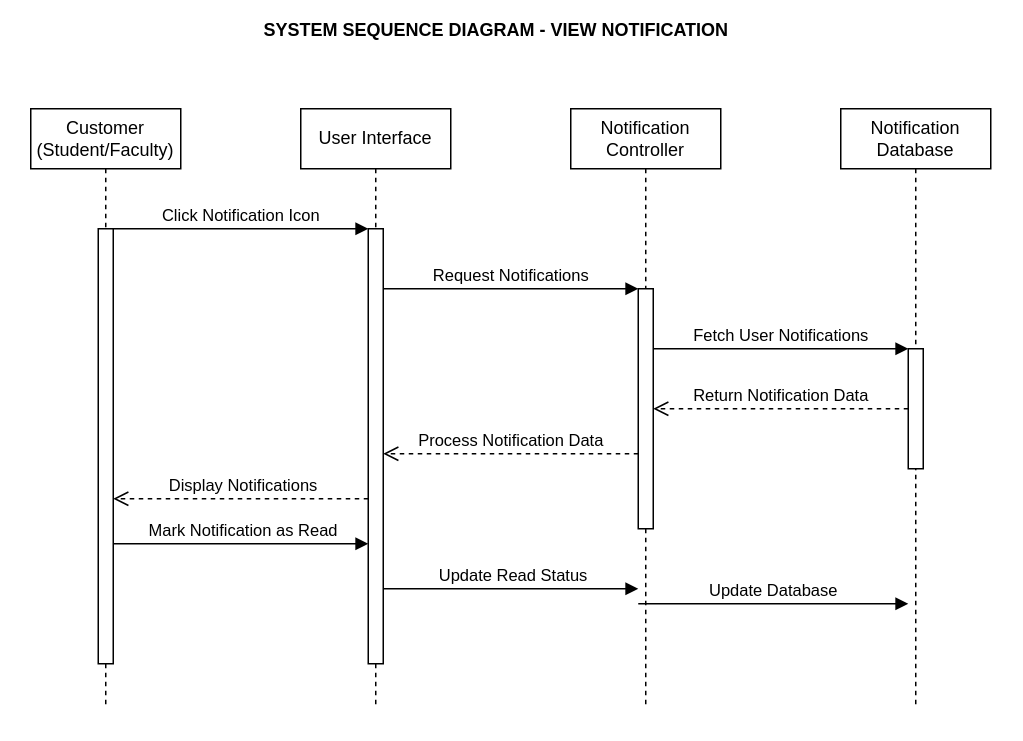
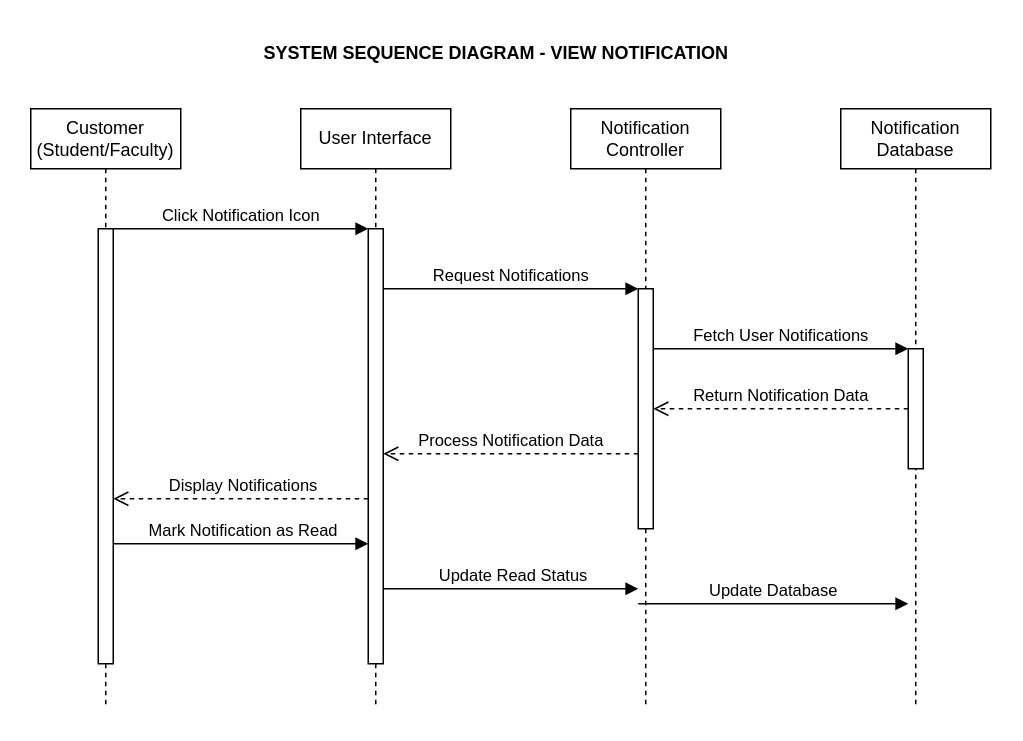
  <mxCell id="0" />
  <mxCell id="1" parent="0" />
  <mxCell id="2" value="Customer&#10;(Student/Faculty)" style="shape=umlLifeline;perimeter=lifelinePerimeter;whiteSpace=wrap;html=1;container=1;collapsible=0;recursiveResize=0;outlineConnect=0;" parent="1" vertex="1"><mxGeometry x="20" y="72" width="100" height="400" as="geometry" /></mxCell>
  <mxCell id="3" value="" style="html=1;points=[];perimeter=orthogonalPerimeter;" parent="2" vertex="1"><mxGeometry x="45" y="80" width="10" height="290" as="geometry" /></mxCell>
  <mxCell id="4" value="User Interface" style="shape=umlLifeline;perimeter=lifelinePerimeter;whiteSpace=wrap;html=1;container=1;collapsible=0;recursiveResize=0;outlineConnect=0;" parent="1" vertex="1"><mxGeometry x="200" y="72" width="100" height="400" as="geometry" /></mxCell>
  <mxCell id="5" value="" style="html=1;points=[];perimeter=orthogonalPerimeter;" parent="4" vertex="1"><mxGeometry x="45" y="80" width="10" height="290" as="geometry" /></mxCell>
  <mxCell id="6" value="Notification&#10;Controller" style="shape=umlLifeline;perimeter=lifelinePerimeter;whiteSpace=wrap;html=1;container=1;collapsible=0;recursiveResize=0;outlineConnect=0;" parent="1" vertex="1"><mxGeometry x="380" y="72" width="100" height="400" as="geometry" /></mxCell>
  <mxCell id="7" value="" style="html=1;points=[];perimeter=orthogonalPerimeter;" parent="6" vertex="1"><mxGeometry x="45" y="120" width="10" height="160" as="geometry" /></mxCell>
  <mxCell id="8" value="Notification&#10;Database" style="shape=umlLifeline;perimeter=lifelinePerimeter;whiteSpace=wrap;html=1;container=1;collapsible=0;recursiveResize=0;outlineConnect=0;" parent="1" vertex="1"><mxGeometry x="560" y="72" width="100" height="400" as="geometry" /></mxCell>
  <mxCell id="9" value="" style="html=1;points=[];perimeter=orthogonalPerimeter;" parent="8" vertex="1"><mxGeometry x="45" y="160" width="10" height="80" as="geometry" /></mxCell>
  <mxCell id="10" value="Click Notification Icon" style="html=1;verticalAlign=bottom;endArrow=block;entryX=0;entryY=0;" parent="1" source="3" target="5" edge="1"><mxGeometry relative="1" as="geometry"><mxPoint x="130" y="152" as="sourcePoint" /></mxGeometry></mxCell>
  <mxCell id="11" value="Request Notifications" style="html=1;verticalAlign=bottom;endArrow=block;" parent="1" edge="1"><mxGeometry relative="1" as="geometry"><mxPoint x="255" y="192" as="sourcePoint" /><mxPoint x="425" y="192" as="targetPoint" /></mxGeometry></mxCell>
  <mxCell id="12" value="Fetch User Notifications" style="html=1;verticalAlign=bottom;endArrow=block;entryX=0;entryY=0;" parent="1" edge="1"><mxGeometry relative="1" as="geometry"><mxPoint x="435" y="232" as="sourcePoint" /><mxPoint x="605" y="232" as="targetPoint" /></mxGeometry></mxCell>
  <mxCell id="13" value="Return Notification Data" style="html=1;verticalAlign=bottom;endArrow=open;dashed=1;endSize=8;" parent="1" edge="1"><mxGeometry relative="1" as="geometry"><mxPoint x="435" y="272" as="targetPoint" /><mxPoint x="605" y="272" as="sourcePoint" /></mxGeometry></mxCell>
  <mxCell id="14" value="Process Notification Data" style="html=1;verticalAlign=bottom;endArrow=open;dashed=1;endSize=8;" parent="1" edge="1"><mxGeometry relative="1" as="geometry"><mxPoint x="255" y="302" as="targetPoint" /><mxPoint x="425" y="302" as="sourcePoint" /></mxGeometry></mxCell>
  <mxCell id="15" value="&amp;nbsp;Display Notifications" style="html=1;verticalAlign=bottom;endArrow=open;dashed=1;endSize=8;" parent="1" edge="1"><mxGeometry relative="1" as="geometry"><mxPoint x="75" y="332" as="targetPoint" /><mxPoint x="245" y="332" as="sourcePoint" /></mxGeometry></mxCell>
  <mxCell id="16" value="&amp;nbsp;Mark Notification as Read" style="html=1;verticalAlign=bottom;endArrow=block;" parent="1" edge="1"><mxGeometry relative="1" as="geometry"><mxPoint x="75" y="362" as="sourcePoint" /><mxPoint x="245" y="362" as="targetPoint" /></mxGeometry></mxCell>
  <mxCell id="17" value="&amp;nbsp;Update Read Status" style="html=1;verticalAlign=bottom;endArrow=block;" parent="1" edge="1"><mxGeometry relative="1" as="geometry"><mxPoint x="255" y="392" as="sourcePoint" /><mxPoint x="425" y="392" as="targetPoint" /></mxGeometry></mxCell>
  <mxCell id="18" value="Update Database" style="html=1;verticalAlign=bottom;endArrow=block;" parent="1" edge="1"><mxGeometry relative="1" as="geometry"><mxPoint x="425" y="402" as="sourcePoint" /><mxPoint x="605" y="402" as="targetPoint" /></mxGeometry></mxCell>
- <mxCell id="19" value="&lt;b&gt;SYSTEM SEQUENCE DIAGRAM - VIEW NOTIFICATION&lt;/b&gt;" style="text;html=1;align=center;verticalAlign=middle;resizable=0;points=[];autosize=1;strokeColor=none;fillColor=none;" vertex="1" parent="1"><mxGeometry x="165" y="5" width="330" height="30" as="geometry" /></mxCell>
+ <mxCell id="19" value="&lt;b&gt;SYSTEM SEQUENCE DIAGRAM - VIEW NOTIFICATION&lt;/b&gt;" style="text;html=1;align=center;verticalAlign=middle;resizable=0;points=[];autosize=1;strokeColor=none;fillColor=none;" vertex="1" parent="1"><mxGeometry x="165" y="20" width="330" height="30" as="geometry" /></mxCell>
